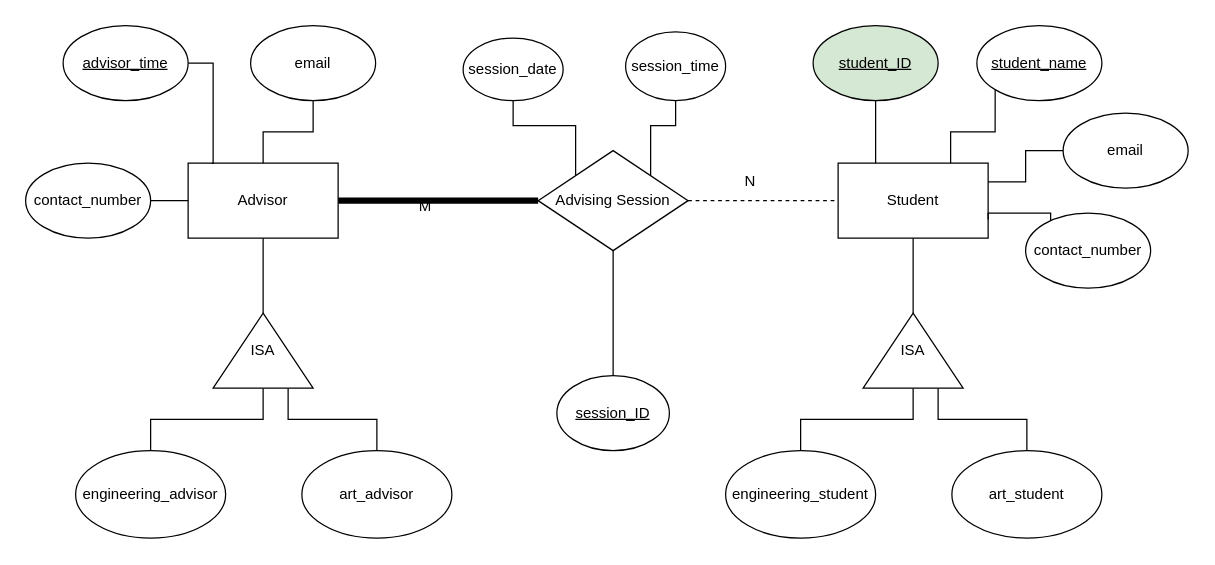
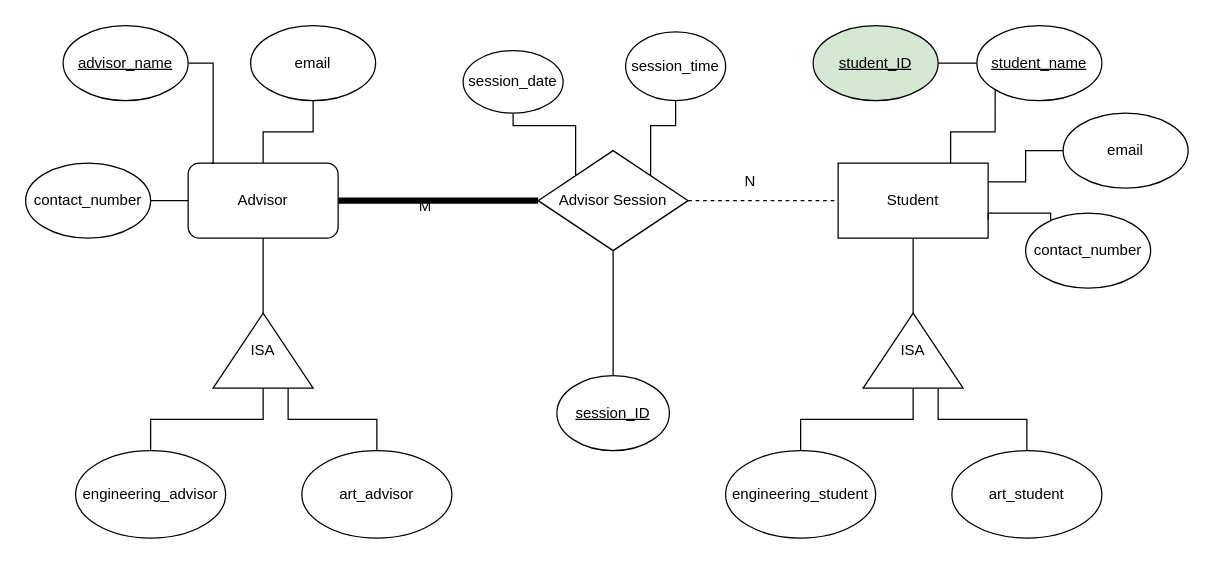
  <mxCell id="0" />
  <mxCell id="1" parent="0" />
  <mxCell id="2" style="edgeStyle=orthogonalEdgeStyle;rounded=0;orthogonalLoop=1;jettySize=auto;html=1;endArrow=none;endFill=0;strokeWidth=5;" edge="1" parent="1" source="3" target="8"><mxGeometry relative="1" as="geometry" /></mxCell>
- <mxCell id="3" value="Advisor" style="rounded=0;whiteSpace=wrap;html=1;" vertex="1" parent="1"><mxGeometry x="150" y="130" width="120" height="60" as="geometry" /></mxCell>
+ <mxCell id="3" value="Advisor" style="whiteSpace=wrap;html=1;rounded=1;" vertex="1" parent="1"><mxGeometry x="150" y="130" width="120" height="60" as="geometry" /></mxCell>
  <mxCell id="4" style="edgeStyle=orthogonalEdgeStyle;rounded=0;orthogonalLoop=1;jettySize=auto;html=1;exitX=1;exitY=0.5;exitDx=0;exitDy=0;entryX=0;entryY=0.5;entryDx=0;entryDy=0;endArrow=none;endFill=0;dashed=1;" edge="1" parent="1" source="8" target="9"><mxGeometry relative="1" as="geometry" /></mxCell>
  <mxCell id="5" style="edgeStyle=orthogonalEdgeStyle;rounded=0;orthogonalLoop=1;jettySize=auto;html=1;exitX=0;exitY=0;exitDx=0;exitDy=0;entryX=0.5;entryY=1;entryDx=0;entryDy=0;endArrow=none;endFill=0;" edge="1" parent="1" source="8" target="16"><mxGeometry relative="1" as="geometry" /></mxCell>
  <mxCell id="6" style="edgeStyle=orthogonalEdgeStyle;rounded=0;orthogonalLoop=1;jettySize=auto;html=1;exitX=1;exitY=0;exitDx=0;exitDy=0;entryX=0.5;entryY=1;entryDx=0;entryDy=0;endArrow=none;endFill=0;" edge="1" parent="1" source="8" target="17"><mxGeometry relative="1" as="geometry" /></mxCell>
  <mxCell id="7" value="" style="edgeStyle=orthogonalEdgeStyle;rounded=0;orthogonalLoop=1;jettySize=auto;html=1;endArrow=none;endFill=0;strokeWidth=1;" edge="1" parent="1" source="8" target="40"><mxGeometry relative="1" as="geometry"><Array as="points"><mxPoint x="490" y="260" /><mxPoint x="490" y="260" /></Array></mxGeometry></mxCell>
- <mxCell id="8" value="Advising Session" style="rhombus;whiteSpace=wrap;html=1;" vertex="1" parent="1"><mxGeometry x="430" y="120" width="120" height="80" as="geometry" /></mxCell>
+ <mxCell id="8" value="Advisor Session" style="rhombus;whiteSpace=wrap;html=1;" vertex="1" parent="1"><mxGeometry x="430" y="120" width="120" height="80" as="geometry" /></mxCell>
  <mxCell id="9" value="Student" style="rounded=0;whiteSpace=wrap;html=1;" vertex="1" parent="1"><mxGeometry x="670" y="130" width="120" height="60" as="geometry" /></mxCell>
  <mxCell id="10" style="edgeStyle=orthogonalEdgeStyle;rounded=0;orthogonalLoop=1;jettySize=auto;html=1;exitX=0.5;exitY=0;exitDx=0;exitDy=0;endArrow=none;endFill=0;" edge="1" parent="1" source="11" target="15"><mxGeometry relative="1" as="geometry" /></mxCell>
  <mxCell id="11" value="engineering_advisor" style="ellipse;whiteSpace=wrap;html=1;" vertex="1" parent="1"><mxGeometry x="60" y="360" width="120" height="70" as="geometry" /></mxCell>
  <mxCell id="12" style="edgeStyle=orthogonalEdgeStyle;rounded=0;orthogonalLoop=1;jettySize=auto;html=1;exitX=0.5;exitY=0;exitDx=0;exitDy=0;entryX=0;entryY=0.75;entryDx=0;entryDy=0;endArrow=none;endFill=0;" edge="1" parent="1" source="13" target="15"><mxGeometry relative="1" as="geometry" /></mxCell>
  <mxCell id="13" value="art_advisor" style="ellipse;whiteSpace=wrap;html=1;" vertex="1" parent="1"><mxGeometry x="241" y="360" width="120" height="70" as="geometry" /></mxCell>
  <mxCell id="14" style="edgeStyle=orthogonalEdgeStyle;rounded=0;orthogonalLoop=1;jettySize=auto;html=1;entryX=0.5;entryY=1;entryDx=0;entryDy=0;endArrow=none;endFill=0;" edge="1" parent="1" source="15" target="3"><mxGeometry relative="1" as="geometry" /></mxCell>
  <mxCell id="15" value="ISA" style="triangle;whiteSpace=wrap;html=1;direction=north;" vertex="1" parent="1"><mxGeometry x="170" y="250" width="80" height="60" as="geometry" /></mxCell>
- <mxCell id="16" value="session_date" style="ellipse;whiteSpace=wrap;html=1;" vertex="1" parent="1"><mxGeometry x="370" y="30" width="80" height="50" as="geometry" /></mxCell>
+ <mxCell id="16" value="session_date" style="ellipse;whiteSpace=wrap;html=1;" vertex="1" parent="1"><mxGeometry x="370" y="40" width="80" height="50" as="geometry" /></mxCell>
  <mxCell id="17" value="session_time" style="ellipse;whiteSpace=wrap;html=1;" vertex="1" parent="1"><mxGeometry x="500" y="25" width="80" height="55" as="geometry" /></mxCell>
  <mxCell id="18" value="M" style="text;html=1;strokeColor=none;fillColor=none;align=center;verticalAlign=middle;whiteSpace=wrap;rounded=0;" vertex="1" parent="1"><mxGeometry x="310" y="150" width="60" height="30" as="geometry" /></mxCell>
  <mxCell id="19" value="N" style="text;html=1;strokeColor=none;fillColor=none;align=center;verticalAlign=middle;whiteSpace=wrap;rounded=0;" vertex="1" parent="1"><mxGeometry x="570" y="130" width="60" height="30" as="geometry" /></mxCell>
  <mxCell id="20" style="edgeStyle=orthogonalEdgeStyle;rounded=0;orthogonalLoop=1;jettySize=auto;html=1;exitX=0.5;exitY=0;exitDx=0;exitDy=0;endArrow=none;endFill=0;" edge="1" source="21" target="25" parent="1"><mxGeometry relative="1" as="geometry" /></mxCell>
  <mxCell id="21" value="engineering_student" style="ellipse;whiteSpace=wrap;html=1;" vertex="1" parent="1"><mxGeometry x="580" y="360" width="120" height="70" as="geometry" /></mxCell>
  <mxCell id="22" style="edgeStyle=orthogonalEdgeStyle;rounded=0;orthogonalLoop=1;jettySize=auto;html=1;exitX=0.5;exitY=0;exitDx=0;exitDy=0;entryX=0;entryY=0.75;entryDx=0;entryDy=0;endArrow=none;endFill=0;" edge="1" source="23" target="25" parent="1"><mxGeometry relative="1" as="geometry" /></mxCell>
  <mxCell id="23" value="art_student" style="ellipse;whiteSpace=wrap;html=1;" vertex="1" parent="1"><mxGeometry x="761" y="360" width="120" height="70" as="geometry" /></mxCell>
  <mxCell id="24" style="edgeStyle=orthogonalEdgeStyle;rounded=0;orthogonalLoop=1;jettySize=auto;html=1;entryX=0.5;entryY=1;entryDx=0;entryDy=0;endArrow=none;endFill=0;" edge="1" source="25" parent="1"><mxGeometry relative="1" as="geometry"><mxPoint x="730" y="190" as="targetPoint" /></mxGeometry></mxCell>
  <mxCell id="25" value="ISA" style="triangle;whiteSpace=wrap;html=1;direction=north;" vertex="1" parent="1"><mxGeometry x="690" y="250" width="80" height="60" as="geometry" /></mxCell>
  <mxCell id="26" style="edgeStyle=orthogonalEdgeStyle;rounded=0;orthogonalLoop=1;jettySize=auto;html=1;endArrow=none;endFill=0;strokeWidth=1;entryX=0.157;entryY=0.003;entryDx=0;entryDy=0;entryPerimeter=0;" edge="1" parent="1" source="27" target="3"><mxGeometry relative="1" as="geometry"><mxPoint x="170" y="120" as="targetPoint" /><Array as="points"><mxPoint x="170" y="50" /><mxPoint x="170" y="130" /></Array></mxGeometry></mxCell>
- <mxCell id="27" value="&lt;u&gt;advisor_time&lt;/u&gt;" style="ellipse;whiteSpace=wrap;html=1;" vertex="1" parent="1"><mxGeometry x="50" y="20" width="100" height="60" as="geometry" /></mxCell>
+ <mxCell id="27" value="&lt;u&gt;advisor_name&lt;/u&gt;" style="ellipse;whiteSpace=wrap;html=1;" vertex="1" parent="1"><mxGeometry x="50" y="20" width="100" height="60" as="geometry" /></mxCell>
  <mxCell id="28" style="edgeStyle=orthogonalEdgeStyle;rounded=0;orthogonalLoop=1;jettySize=auto;html=1;exitX=0.5;exitY=1;exitDx=0;exitDy=0;endArrow=none;endFill=0;strokeWidth=1;" edge="1" parent="1" source="29" target="3"><mxGeometry relative="1" as="geometry" /></mxCell>
  <mxCell id="29" value="email" style="ellipse;whiteSpace=wrap;html=1;" vertex="1" parent="1"><mxGeometry x="200" y="20" width="100" height="60" as="geometry" /></mxCell>
  <mxCell id="30" style="edgeStyle=orthogonalEdgeStyle;rounded=0;orthogonalLoop=1;jettySize=auto;html=1;exitX=1;exitY=0.5;exitDx=0;exitDy=0;entryX=0;entryY=0.5;entryDx=0;entryDy=0;endArrow=none;endFill=0;strokeWidth=1;" edge="1" parent="1" source="31" target="3"><mxGeometry relative="1" as="geometry" /></mxCell>
  <mxCell id="31" value="contact_number" style="ellipse;whiteSpace=wrap;html=1;" vertex="1" parent="1"><mxGeometry x="20" y="130" width="100" height="60" as="geometry" /></mxCell>
- <mxCell id="32" style="edgeStyle=orthogonalEdgeStyle;rounded=0;orthogonalLoop=1;jettySize=auto;html=1;entryX=0.25;entryY=0;entryDx=0;entryDy=0;endArrow=none;endFill=0;strokeWidth=1;" edge="1" parent="1" source="33" target="9"><mxGeometry relative="1" as="geometry" /></mxCell>
+ <mxCell id="32" style="edgeStyle=orthogonalEdgeStyle;rounded=0;orthogonalLoop=1;jettySize=auto;html=1;endArrow=none;endFill=0;strokeWidth=1;" edge="1" parent="1" source="33" target="35"><mxGeometry relative="1" as="geometry" /></mxCell>
  <mxCell id="33" value="&lt;u&gt;student_ID&lt;/u&gt;" style="ellipse;whiteSpace=wrap;html=1;fillColor=#d5e8d4;" vertex="1" parent="1"><mxGeometry x="650" y="20" width="100" height="60" as="geometry" /></mxCell>
  <mxCell id="34" style="edgeStyle=orthogonalEdgeStyle;rounded=0;orthogonalLoop=1;jettySize=auto;html=1;exitX=0;exitY=1;exitDx=0;exitDy=0;entryX=0.75;entryY=0;entryDx=0;entryDy=0;endArrow=none;endFill=0;strokeWidth=1;" edge="1" parent="1" source="35" target="9"><mxGeometry relative="1" as="geometry" /></mxCell>
  <mxCell id="35" value="&lt;u&gt;student_name&lt;/u&gt;" style="ellipse;whiteSpace=wrap;html=1;" vertex="1" parent="1"><mxGeometry x="781" y="20" width="100" height="60" as="geometry" /></mxCell>
  <mxCell id="36" style="edgeStyle=orthogonalEdgeStyle;rounded=0;orthogonalLoop=1;jettySize=auto;html=1;exitX=0;exitY=0.5;exitDx=0;exitDy=0;entryX=1;entryY=0.75;entryDx=0;entryDy=0;endArrow=none;endFill=0;strokeWidth=1;" edge="1" parent="1" source="37" target="9"><mxGeometry relative="1" as="geometry"><Array as="points"><mxPoint x="840" y="200" /><mxPoint x="840" y="170" /><mxPoint x="790" y="170" /></Array></mxGeometry></mxCell>
  <mxCell id="37" value="contact_number" style="ellipse;whiteSpace=wrap;html=1;" vertex="1" parent="1"><mxGeometry x="820" y="170" width="100" height="60" as="geometry" /></mxCell>
  <mxCell id="38" style="edgeStyle=orthogonalEdgeStyle;rounded=0;orthogonalLoop=1;jettySize=auto;html=1;entryX=1;entryY=0.25;entryDx=0;entryDy=0;endArrow=none;endFill=0;strokeWidth=1;" edge="1" parent="1" source="39" target="9"><mxGeometry relative="1" as="geometry" /></mxCell>
  <mxCell id="39" value="email" style="ellipse;whiteSpace=wrap;html=1;" vertex="1" parent="1"><mxGeometry x="850" y="90" width="100" height="60" as="geometry" /></mxCell>
  <mxCell id="40" value="&lt;u&gt;session_ID&lt;/u&gt;" style="ellipse;whiteSpace=wrap;html=1;" vertex="1" parent="1"><mxGeometry x="445" y="300" width="90" height="60" as="geometry" /></mxCell>
